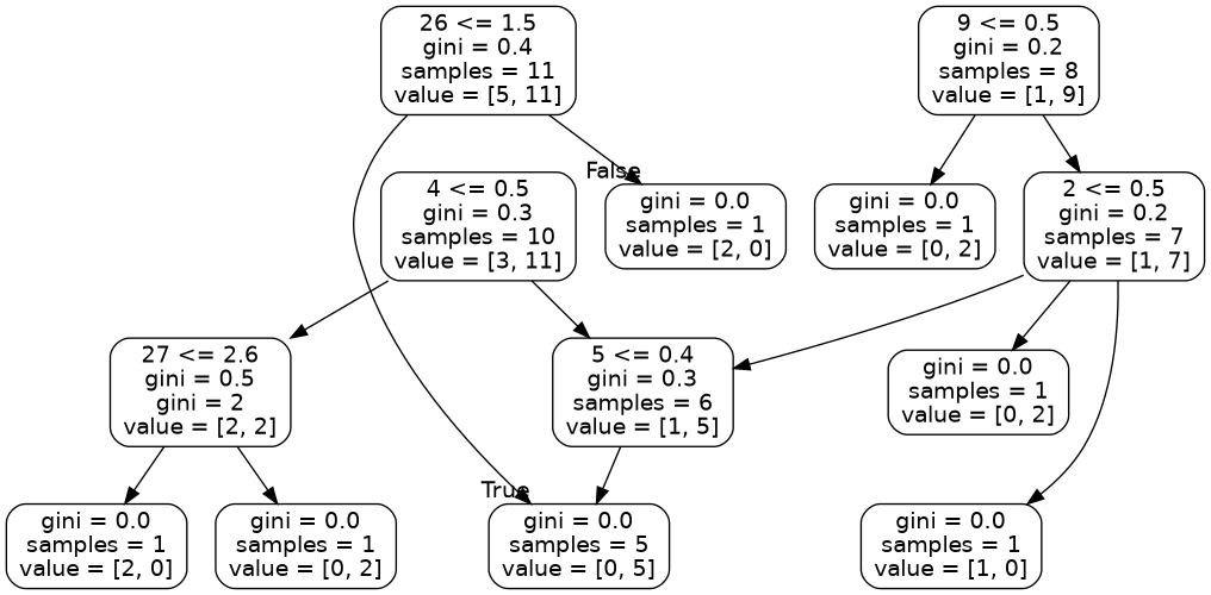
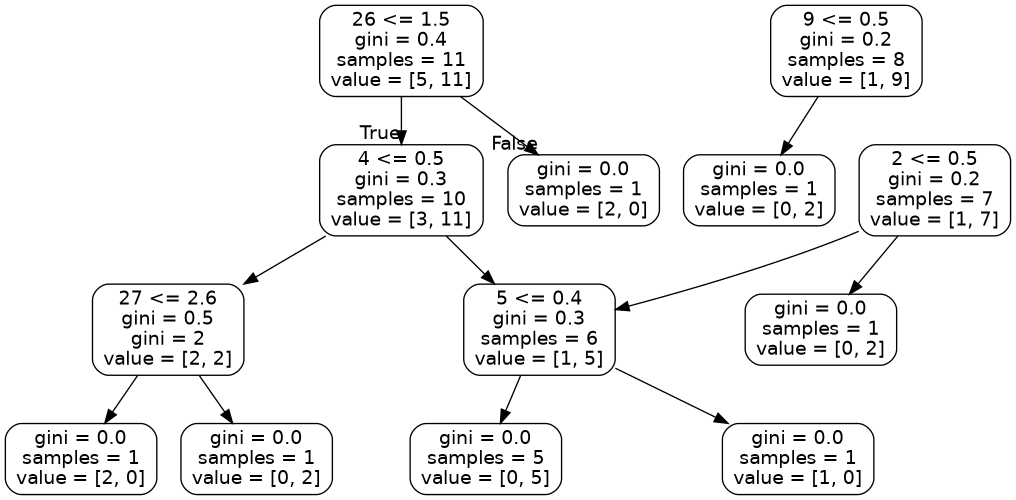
  digraph {
    node [color=black fontname=helvetica shape=box style=rounded]
    edge [fontname=helvetica]
    n1 [label="26 <= 1.5\ngini = 0.4\nsamples = 11\nvalue = [5, 11]"]
    n2 [label="4 <= 0.5\ngini = 0.3\nsamples = 10\nvalue = [3, 11]"]
    n3 [label="gini = 0.0\nsamples = 1\nvalue = [2, 0]"]
    n4 [label="27 <= 2.6\ngini = 0.5\ngini = 2\nvalue = [2, 2]"]
    n5 [label="5 <= 0.4\ngini = 0.3\nsamples = 6\nvalue = [1, 5]"]
    n6 [label="9 <= 0.5\ngini = 0.2\nsamples = 8\nvalue = [1, 9]"]
    n7 [label="2 <= 0.5\ngini = 0.2\nsamples = 7\nvalue = [1, 7]"]
    n8 [label="gini = 0.0\nsamples = 1\nvalue = [0, 2]"]
    n9 [label="gini = 0.0\nsamples = 1\nvalue = [2, 0]"]
    n10 [label="gini = 0.0\nsamples = 1\nvalue = [0, 2]"]
    n11 [label="gini = 0.0\nsamples = 1\nvalue = [0, 2]"]
    n12 [label="gini = 0.0\nsamples = 5\nvalue = [0, 5]"]
    n13 [label="gini = 0.0\nsamples = 1\nvalue = [1, 0]"]
-   n1 -> n12 [headlabel=True labelangle=45 labeldistance=2.5]
+   n1 -> n2 [headlabel=True labelangle=45 labeldistance=2.5]
    n1 -> n3 [headlabel=False labelangle=-45 labeldistance=2.5]
    n2 -> n4
    n2 -> n5
    n4 -> n9
    n4 -> n10
    n5 -> n12
-   n7 -> n13
-   n6 -> n7
+   n5 -> n13
    n6 -> n8
    n7 -> n5
    n7 -> n11
  }
